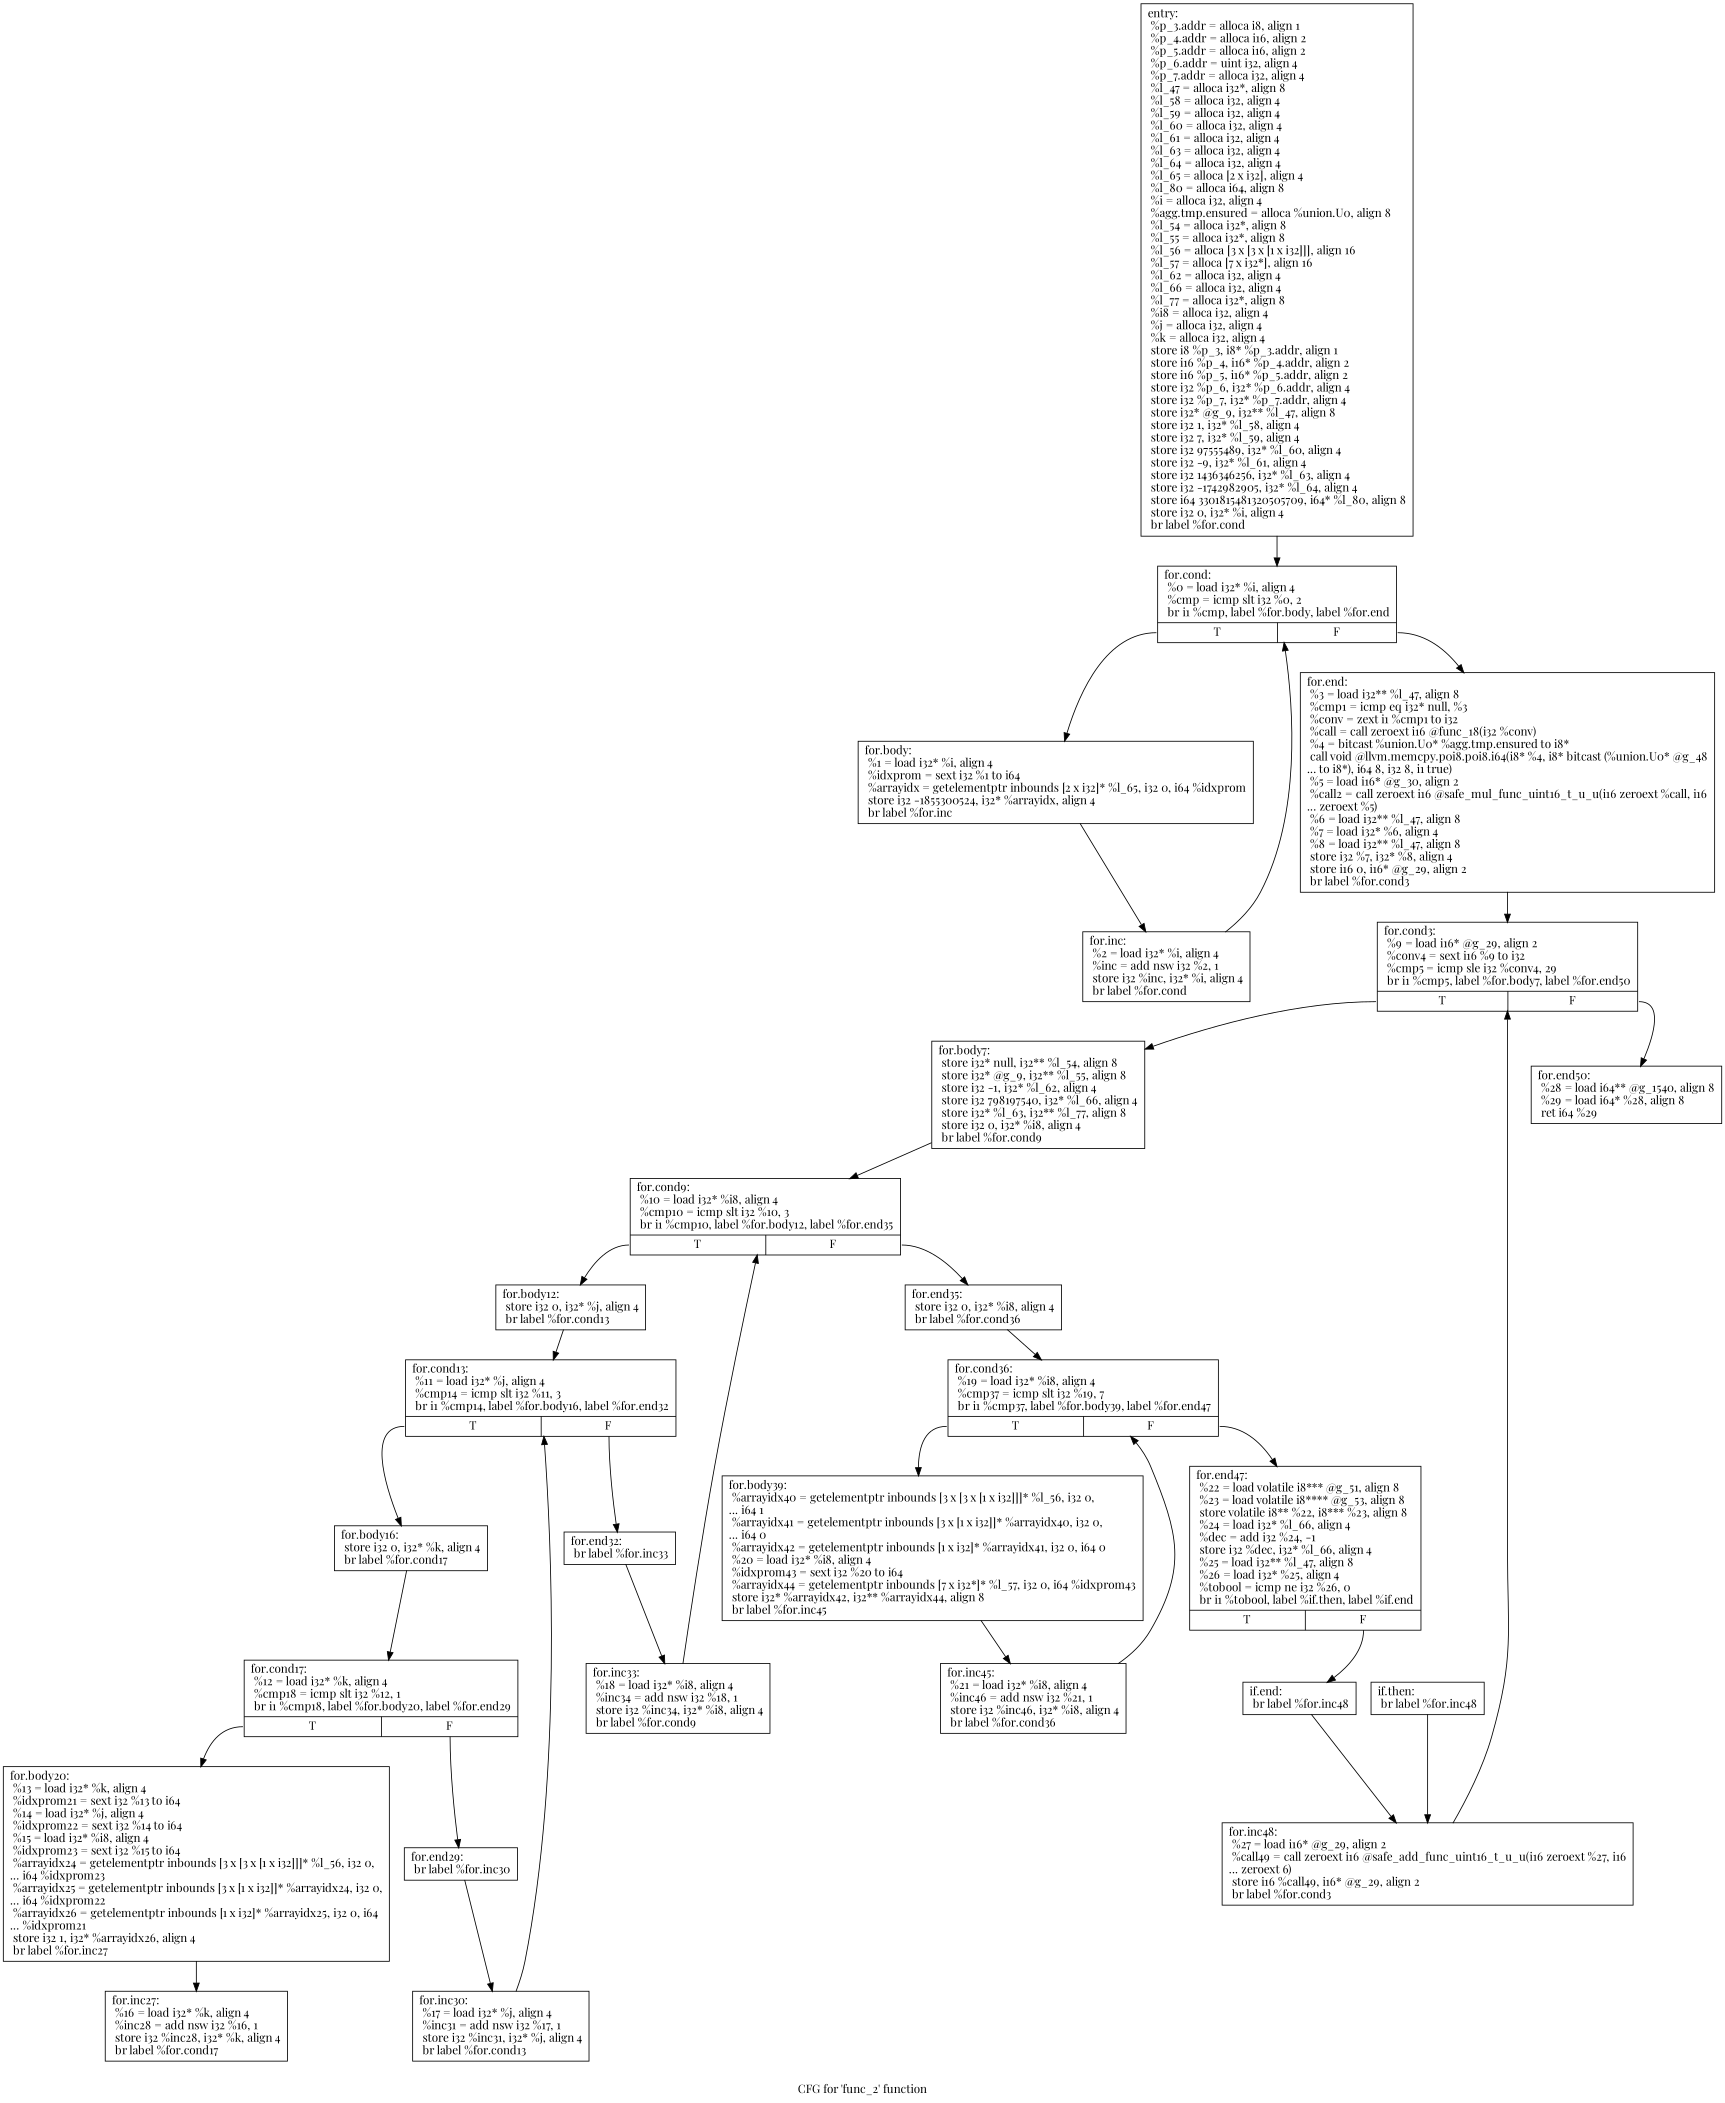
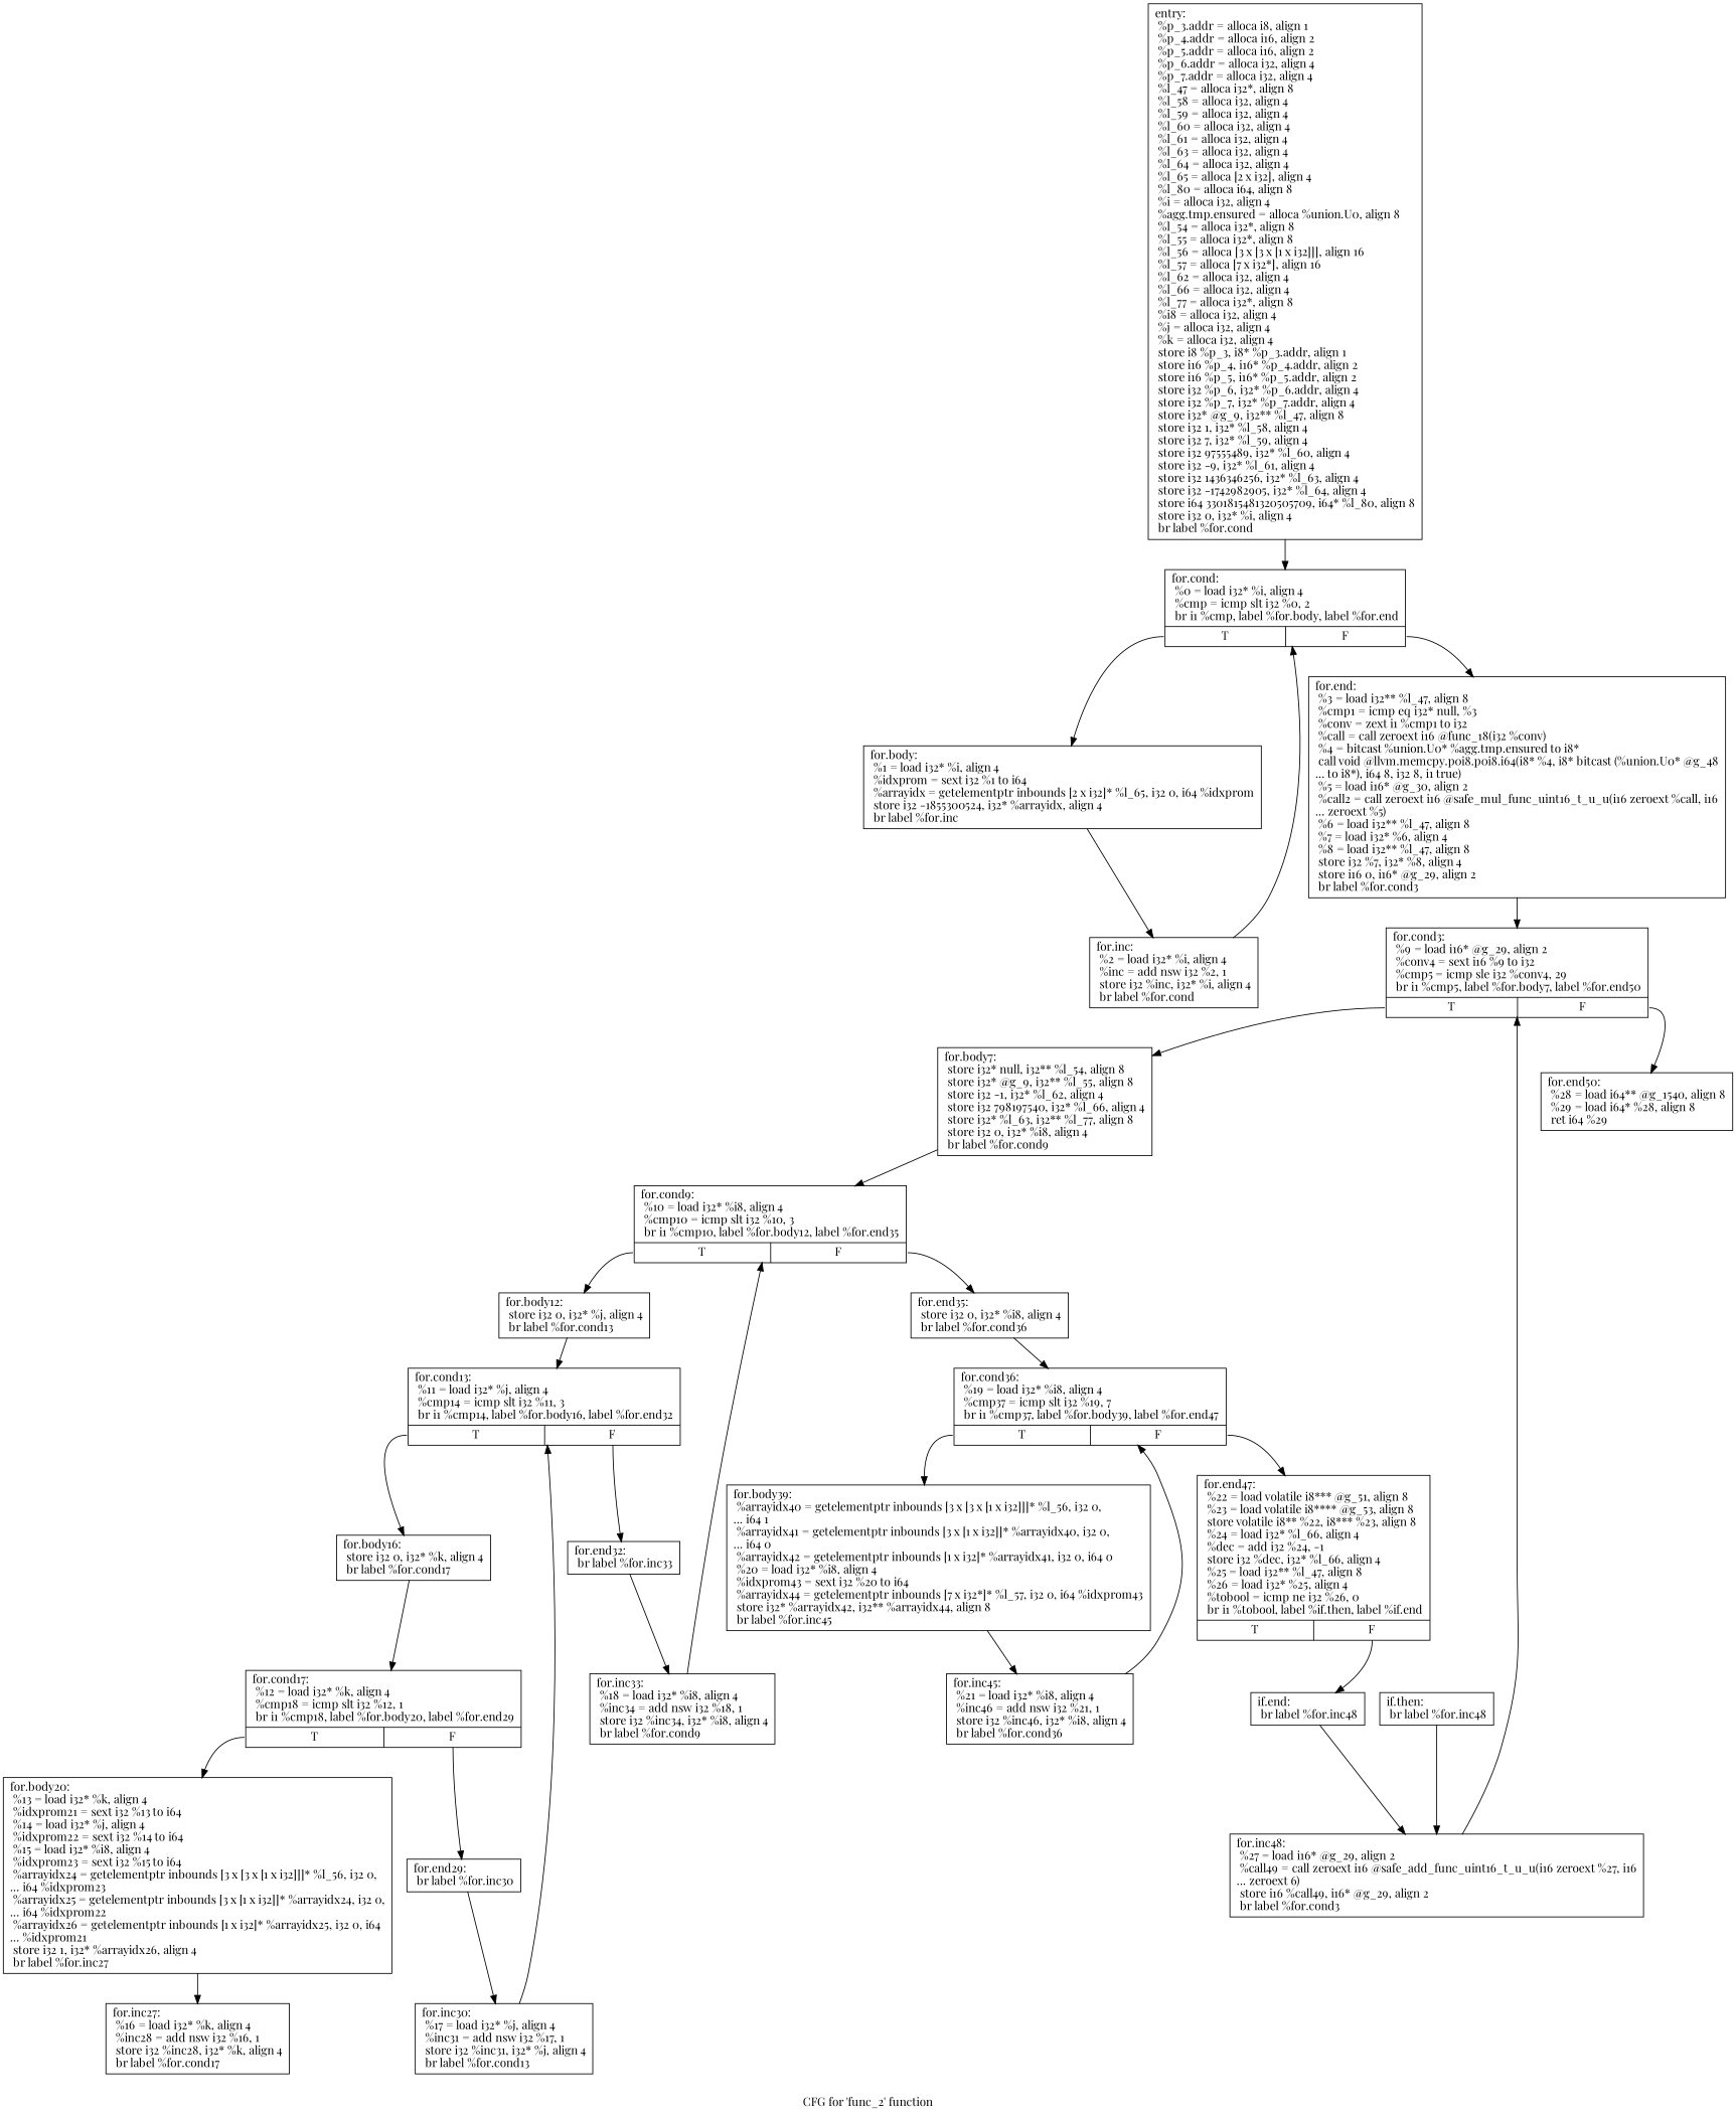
  digraph {
    fontname="Playfair Display"
    label="CFG for 'func_2' function"
    node [fontname="Playfair Display" shape=record]
    edge [fontname="Playfair Display"]
-   n1 [label="{entry:\l  %p_3.addr = alloca i8, align 1\l  %p_4.addr = alloca i16, align 2\l  %p_5.addr = alloca i16, align 2\l  %p_6.addr = uint i32, align 4\l  %p_7.addr = alloca i32, align 4\l  %l_47 = alloca i32*, align 8\l  %l_58 = alloca i32, align 4\l  %l_59 = alloca i32, align 4\l  %l_60 = alloca i32, align 4\l  %l_61 = alloca i32, align 4\l  %l_63 = alloca i32, align 4\l  %l_64 = alloca i32, align 4\l  %l_65 = alloca [2 x i32], align 4\l  %l_80 = alloca i64, align 8\l  %i = alloca i32, align 4\l  %agg.tmp.ensured = alloca %union.U0, align 8\l  %l_54 = alloca i32*, align 8\l  %l_55 = alloca i32*, align 8\l  %l_56 = alloca [3 x [3 x [1 x i32]]], align 16\l  %l_57 = alloca [7 x i32*], align 16\l  %l_62 = alloca i32, align 4\l  %l_66 = alloca i32, align 4\l  %l_77 = alloca i32*, align 8\l  %i8 = alloca i32, align 4\l  %j = alloca i32, align 4\l  %k = alloca i32, align 4\l  store i8 %p_3, i8* %p_3.addr, align 1\l  store i16 %p_4, i16* %p_4.addr, align 2\l  store i16 %p_5, i16* %p_5.addr, align 2\l  store i32 %p_6, i32* %p_6.addr, align 4\l  store i32 %p_7, i32* %p_7.addr, align 4\l  store i32* @g_9, i32** %l_47, align 8\l  store i32 1, i32* %l_58, align 4\l  store i32 7, i32* %l_59, align 4\l  store i32 97555489, i32* %l_60, align 4\l  store i32 -9, i32* %l_61, align 4\l  store i32 1436346256, i32* %l_63, align 4\l  store i32 -1742982905, i32* %l_64, align 4\l  store i64 3301815481320505709, i64* %l_80, align 8\l  store i32 0, i32* %i, align 4\l  br label %for.cond\l}"]
+   n1 [label="{entry:\l  %p_3.addr = alloca i8, align 1\l  %p_4.addr = alloca i16, align 2\l  %p_5.addr = alloca i16, align 2\l  %p_6.addr = alloca i32, align 4\l  %p_7.addr = alloca i32, align 4\l  %l_47 = alloca i32*, align 8\l  %l_58 = alloca i32, align 4\l  %l_59 = alloca i32, align 4\l  %l_60 = alloca i32, align 4\l  %l_61 = alloca i32, align 4\l  %l_63 = alloca i32, align 4\l  %l_64 = alloca i32, align 4\l  %l_65 = alloca [2 x i32], align 4\l  %l_80 = alloca i64, align 8\l  %i = alloca i32, align 4\l  %agg.tmp.ensured = alloca %union.U0, align 8\l  %l_54 = alloca i32*, align 8\l  %l_55 = alloca i32*, align 8\l  %l_56 = alloca [3 x [3 x [1 x i32]]], align 16\l  %l_57 = alloca [7 x i32*], align 16\l  %l_62 = alloca i32, align 4\l  %l_66 = alloca i32, align 4\l  %l_77 = alloca i32*, align 8\l  %i8 = alloca i32, align 4\l  %j = alloca i32, align 4\l  %k = alloca i32, align 4\l  store i8 %p_3, i8* %p_3.addr, align 1\l  store i16 %p_4, i16* %p_4.addr, align 2\l  store i16 %p_5, i16* %p_5.addr, align 2\l  store i32 %p_6, i32* %p_6.addr, align 4\l  store i32 %p_7, i32* %p_7.addr, align 4\l  store i32* @g_9, i32** %l_47, align 8\l  store i32 1, i32* %l_58, align 4\l  store i32 7, i32* %l_59, align 4\l  store i32 97555489, i32* %l_60, align 4\l  store i32 -9, i32* %l_61, align 4\l  store i32 1436346256, i32* %l_63, align 4\l  store i32 -1742982905, i32* %l_64, align 4\l  store i64 3301815481320505709, i64* %l_80, align 8\l  store i32 0, i32* %i, align 4\l  br label %for.cond\l}"]
    n2 [label="{for.cond:                                         \l  %0 = load i32* %i, align 4\l  %cmp = icmp slt i32 %0, 2\l  br i1 %cmp, label %for.body, label %for.end\l|{<s0>T|<s1>F}}"]
    n3 [label="{for.body:                                         \l  %1 = load i32* %i, align 4\l  %idxprom = sext i32 %1 to i64\l  %arrayidx = getelementptr inbounds [2 x i32]* %l_65, i32 0, i64 %idxprom\l  store i32 -1855300524, i32* %arrayidx, align 4\l  br label %for.inc\l}"]
    n4 [label="{for.end:                                          \l  %3 = load i32** %l_47, align 8\l  %cmp1 = icmp eq i32* null, %3\l  %conv = zext i1 %cmp1 to i32\l  %call = call zeroext i16 @func_18(i32 %conv)\l  %4 = bitcast %union.U0* %agg.tmp.ensured to i8*\l  call void @llvm.memcpy.p0i8.p0i8.i64(i8* %4, i8* bitcast (%union.U0* @g_48\l... to i8*), i64 8, i32 8, i1 true)\l  %5 = load i16* @g_30, align 2\l  %call2 = call zeroext i16 @safe_mul_func_uint16_t_u_u(i16 zeroext %call, i16\l... zeroext %5)\l  %6 = load i32** %l_47, align 8\l  %7 = load i32* %6, align 4\l  %8 = load i32** %l_47, align 8\l  store i32 %7, i32* %8, align 4\l  store i16 0, i16* @g_29, align 2\l  br label %for.cond3\l}"]
    n5 [label="{for.inc:                                          \l  %2 = load i32* %i, align 4\l  %inc = add nsw i32 %2, 1\l  store i32 %inc, i32* %i, align 4\l  br label %for.cond\l}"]
    n6 [label="{for.cond3:                                        \l  %9 = load i16* @g_29, align 2\l  %conv4 = sext i16 %9 to i32\l  %cmp5 = icmp sle i32 %conv4, 29\l  br i1 %cmp5, label %for.body7, label %for.end50\l|{<s0>T|<s1>F}}"]
    n7 [label="{for.body7:                                        \l  store i32* null, i32** %l_54, align 8\l  store i32* @g_9, i32** %l_55, align 8\l  store i32 -1, i32* %l_62, align 4\l  store i32 798197540, i32* %l_66, align 4\l  store i32* %l_63, i32** %l_77, align 8\l  store i32 0, i32* %i8, align 4\l  br label %for.cond9\l}"]
    n8 [label="{for.end50:                                        \l  %28 = load i64** @g_1540, align 8\l  %29 = load i64* %28, align 8\l  ret i64 %29\l}"]
    n9 [label="{for.cond9:                                        \l  %10 = load i32* %i8, align 4\l  %cmp10 = icmp slt i32 %10, 3\l  br i1 %cmp10, label %for.body12, label %for.end35\l|{<s0>T|<s1>F}}"]
    n10 [label="{for.body12:                                       \l  store i32 0, i32* %j, align 4\l  br label %for.cond13\l}"]
    n11 [label="{for.end35:                                        \l  store i32 0, i32* %i8, align 4\l  br label %for.cond36\l}"]
    n12 [label="{for.cond13:                                       \l  %11 = load i32* %j, align 4\l  %cmp14 = icmp slt i32 %11, 3\l  br i1 %cmp14, label %for.body16, label %for.end32\l|{<s0>T|<s1>F}}"]
    n13 [label="{for.cond36:                                       \l  %19 = load i32* %i8, align 4\l  %cmp37 = icmp slt i32 %19, 7\l  br i1 %cmp37, label %for.body39, label %for.end47\l|{<s0>T|<s1>F}}"]
    n14 [label="{for.body16:                                       \l  store i32 0, i32* %k, align 4\l  br label %for.cond17\l}"]
    n15 [label="{for.end32:                                        \l  br label %for.inc33\l}"]
    n16 [label="{for.body39:                                       \l  %arrayidx40 = getelementptr inbounds [3 x [3 x [1 x i32]]]* %l_56, i32 0,\l... i64 1\l  %arrayidx41 = getelementptr inbounds [3 x [1 x i32]]* %arrayidx40, i32 0,\l... i64 0\l  %arrayidx42 = getelementptr inbounds [1 x i32]* %arrayidx41, i32 0, i64 0\l  %20 = load i32* %i8, align 4\l  %idxprom43 = sext i32 %20 to i64\l  %arrayidx44 = getelementptr inbounds [7 x i32*]* %l_57, i32 0, i64 %idxprom43\l  store i32* %arrayidx42, i32** %arrayidx44, align 8\l  br label %for.inc45\l}"]
    n17 [label="{for.end47:                                        \l  %22 = load volatile i8*** @g_51, align 8\l  %23 = load volatile i8**** @g_53, align 8\l  store volatile i8** %22, i8*** %23, align 8\l  %24 = load i32* %l_66, align 4\l  %dec = add i32 %24, -1\l  store i32 %dec, i32* %l_66, align 4\l  %25 = load i32** %l_47, align 8\l  %26 = load i32* %25, align 4\l  %tobool = icmp ne i32 %26, 0\l  br i1 %tobool, label %if.then, label %if.end\l|{<s0>T|<s1>F}}"]
    n18 [label="{for.cond17:                                       \l  %12 = load i32* %k, align 4\l  %cmp18 = icmp slt i32 %12, 1\l  br i1 %cmp18, label %for.body20, label %for.end29\l|{<s0>T|<s1>F}}"]
    n19 [label="{for.inc33:                                        \l  %18 = load i32* %i8, align 4\l  %inc34 = add nsw i32 %18, 1\l  store i32 %inc34, i32* %i8, align 4\l  br label %for.cond9\l}"]
    n20 [label="{for.body20:                                       \l  %13 = load i32* %k, align 4\l  %idxprom21 = sext i32 %13 to i64\l  %14 = load i32* %j, align 4\l  %idxprom22 = sext i32 %14 to i64\l  %15 = load i32* %i8, align 4\l  %idxprom23 = sext i32 %15 to i64\l  %arrayidx24 = getelementptr inbounds [3 x [3 x [1 x i32]]]* %l_56, i32 0,\l... i64 %idxprom23\l  %arrayidx25 = getelementptr inbounds [3 x [1 x i32]]* %arrayidx24, i32 0,\l... i64 %idxprom22\l  %arrayidx26 = getelementptr inbounds [1 x i32]* %arrayidx25, i32 0, i64\l... %idxprom21\l  store i32 1, i32* %arrayidx26, align 4\l  br label %for.inc27\l}"]
    n21 [label="{for.end29:                                        \l  br label %for.inc30\l}"]
    n22 [label="{for.inc27:                                        \l  %16 = load i32* %k, align 4\l  %inc28 = add nsw i32 %16, 1\l  store i32 %inc28, i32* %k, align 4\l  br label %for.cond17\l}"]
    n23 [label="{for.inc30:                                        \l  %17 = load i32* %j, align 4\l  %inc31 = add nsw i32 %17, 1\l  store i32 %inc31, i32* %j, align 4\l  br label %for.cond13\l}"]
    n24 [label="{for.inc45:                                        \l  %21 = load i32* %i8, align 4\l  %inc46 = add nsw i32 %21, 1\l  store i32 %inc46, i32* %i8, align 4\l  br label %for.cond36\l}"]
    n25 [label="{if.end:                                           \l  br label %for.inc48\l}"]
    n26 [label="{if.then:                                          \l  br label %for.inc48\l}"]
    n27 [label="{for.inc48:                                        \l  %27 = load i16* @g_29, align 2\l  %call49 = call zeroext i16 @safe_add_func_uint16_t_u_u(i16 zeroext %27, i16\l... zeroext 6)\l  store i16 %call49, i16* @g_29, align 2\l  br label %for.cond3\l}"]
    n1 -> n2
    n2 -> n3 [tailport=s0]
    n2 -> n4 [tailport=s1]
    n3 -> n5
    n4 -> n6
    n5 -> n2
    n6 -> n7 [tailport=s0]
    n6 -> n8 [tailport=s1]
    n7 -> n9
    n9 -> n10 [tailport=s0]
    n9 -> n11 [tailport=s1]
    n10 -> n12
    n11 -> n13
    n12 -> n14 [tailport=s0]
    n12 -> n15 [tailport=s1]
    n13 -> n16 [tailport=s0]
    n13 -> n17 [tailport=s1]
    n14 -> n18
    n15 -> n19
    n16 -> n24
    n17 -> n25 [tailport=s1]
    n18 -> n20 [tailport=s0]
    n18 -> n21 [tailport=s1]
    n19 -> n9
    n20 -> n22
    n21 -> n23
    n23 -> n12
    n24 -> n13
    n25 -> n27
    n26 -> n27
    n27 -> n6
  }
